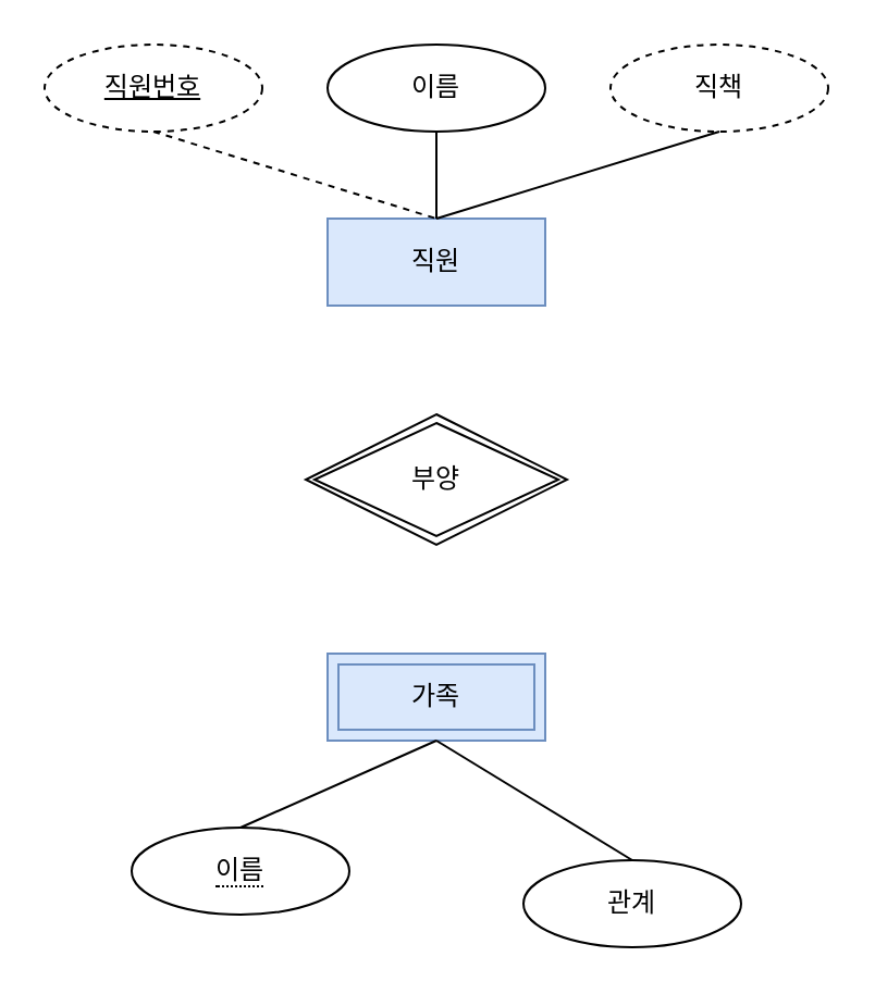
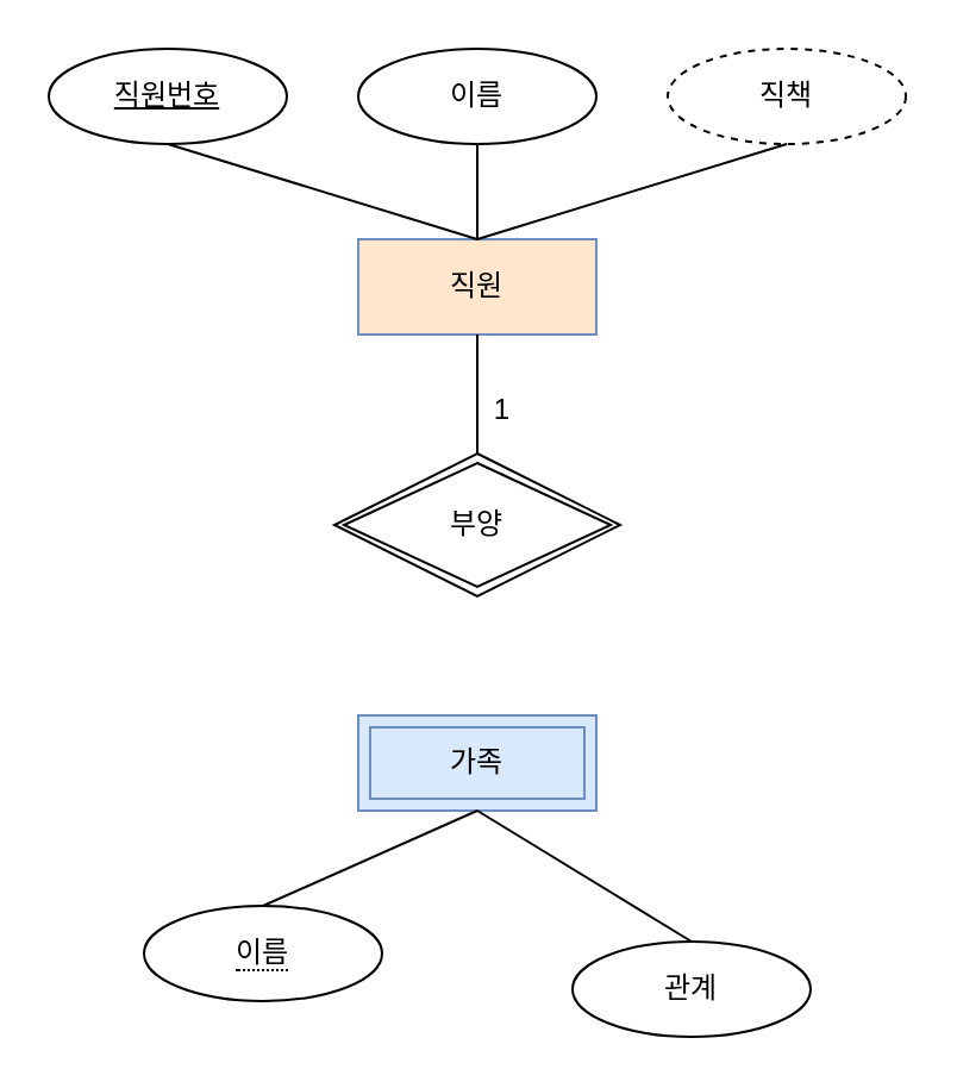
  <mxCell id="0" />
  <mxCell id="1" parent="0" />
- <mxCell id="2" value="직원" style="whiteSpace=wrap;html=1;align=center;fillColor=#dae8fc;strokeColor=#6c8ebf;" vertex="1" parent="1"><mxGeometry x="150" y="100" width="100" height="40" as="geometry" /></mxCell>
- <mxCell id="3" value="직원번호" style="ellipse;whiteSpace=wrap;html=1;align=center;fontStyle=4;dashed=1;" vertex="1" parent="1"><mxGeometry x="20" y="20" width="100" height="40" as="geometry" /></mxCell>
+ <mxCell id="2" value="직원" style="whiteSpace=wrap;html=1;align=center;fillColor=#ffe6cc;strokeColor=#6c8ebf;" vertex="1" parent="1"><mxGeometry x="150" y="100" width="100" height="40" as="geometry" /></mxCell>
+ <mxCell id="3" value="직원번호" style="ellipse;whiteSpace=wrap;html=1;align=center;fontStyle=4;" vertex="1" parent="1"><mxGeometry x="20" y="20" width="100" height="40" as="geometry" /></mxCell>
  <mxCell id="4" value="이름" style="ellipse;whiteSpace=wrap;html=1;align=center;" vertex="1" parent="1"><mxGeometry x="150" y="20" width="100" height="40" as="geometry" /></mxCell>
  <mxCell id="5" value="직책" style="ellipse;whiteSpace=wrap;html=1;align=center;dashed=1;" vertex="1" parent="1"><mxGeometry x="280" y="20" width="100" height="40" as="geometry" /></mxCell>
- <mxCell id="6" value="" style="endArrow=none;html=1;rounded=0;entryX=0.5;entryY=0;entryDx=0;entryDy=0;exitX=0.5;exitY=1;exitDx=0;exitDy=0;dashed=1;" edge="1" parent="1" source="3" target="2"><mxGeometry relative="1" as="geometry"><mxPoint x="100" y="280" as="sourcePoint" /><mxPoint x="260" y="280" as="targetPoint" /></mxGeometry></mxCell>
+ <mxCell id="6" value="" style="endArrow=none;html=1;rounded=0;entryX=0.5;entryY=0;entryDx=0;entryDy=0;exitX=0.5;exitY=1;exitDx=0;exitDy=0;" edge="1" parent="1" source="3" target="2"><mxGeometry relative="1" as="geometry"><mxPoint x="100" y="280" as="sourcePoint" /><mxPoint x="260" y="280" as="targetPoint" /></mxGeometry></mxCell>
  <mxCell id="7" value="" style="endArrow=none;html=1;rounded=0;entryX=0.5;entryY=0;entryDx=0;entryDy=0;" edge="1" parent="1" source="4" target="2"><mxGeometry relative="1" as="geometry"><mxPoint x="112.747" y="65.114" as="sourcePoint" /><mxPoint x="210" y="110" as="targetPoint" /></mxGeometry></mxCell>
  <mxCell id="8" value="" style="endArrow=none;html=1;rounded=0;exitX=0.5;exitY=1;exitDx=0;exitDy=0;" edge="1" parent="1" source="5"><mxGeometry relative="1" as="geometry"><mxPoint x="210" y="70" as="sourcePoint" /><mxPoint x="200" y="100" as="targetPoint" /></mxGeometry></mxCell>
  <mxCell id="9" value="부양" style="shape=rhombus;double=1;perimeter=rhombusPerimeter;whiteSpace=wrap;html=1;align=center;" vertex="1" parent="1"><mxGeometry x="140" y="190" width="120" height="60" as="geometry" /></mxCell>
  <mxCell id="10" value="가족" style="shape=ext;margin=3;double=1;whiteSpace=wrap;html=1;align=center;fillColor=#dae8fc;strokeColor=#6c8ebf;" vertex="1" parent="1"><mxGeometry x="150" y="300" width="100" height="40" as="geometry" /></mxCell>
  <mxCell id="11" value="&lt;span style=&quot;border-bottom: 1px dotted&quot;&gt;이름&lt;/span&gt;" style="ellipse;whiteSpace=wrap;html=1;align=center;" vertex="1" parent="1"><mxGeometry x="60" y="380" width="100" height="40" as="geometry" /></mxCell>
  <mxCell id="12" value="관계" style="ellipse;whiteSpace=wrap;html=1;align=center;" vertex="1" parent="1"><mxGeometry x="240" y="395" width="100" height="40" as="geometry" /></mxCell>
+ <mxCell id="13" value="" style="endArrow=none;html=1;rounded=0;exitX=0.5;exitY=0;exitDx=0;exitDy=0;entryX=0.5;entryY=1;entryDx=0;entryDy=0;" edge="1" parent="1" source="9" target="2"><mxGeometry relative="1" as="geometry"><mxPoint x="260" y="280" as="sourcePoint" /><mxPoint x="100" y="280" as="targetPoint" /></mxGeometry></mxCell>
+ <mxCell id="14" value="1" style="resizable=0;html=1;align=right;verticalAlign=bottom;" connectable="0" vertex="1" parent="13"><mxGeometry x="1" relative="1" as="geometry"><mxPoint x="14" y="40" as="offset" /></mxGeometry></mxCell>
  <mxCell id="15" value="" style="endArrow=none;html=1;rounded=0;entryX=0.5;entryY=1;entryDx=0;entryDy=0;exitX=0.5;exitY=0;exitDx=0;exitDy=0;" edge="1" parent="1" source="11" target="10"><mxGeometry relative="1" as="geometry"><mxPoint x="50" y="360" as="sourcePoint" /><mxPoint x="210" y="360" as="targetPoint" /></mxGeometry></mxCell>
  <mxCell id="16" value="" style="endArrow=none;html=1;rounded=0;exitX=0.5;exitY=0;exitDx=0;exitDy=0;" edge="1" parent="1" source="12"><mxGeometry relative="1" as="geometry"><mxPoint x="120" y="390" as="sourcePoint" /><mxPoint x="200" y="340" as="targetPoint" /></mxGeometry></mxCell>
